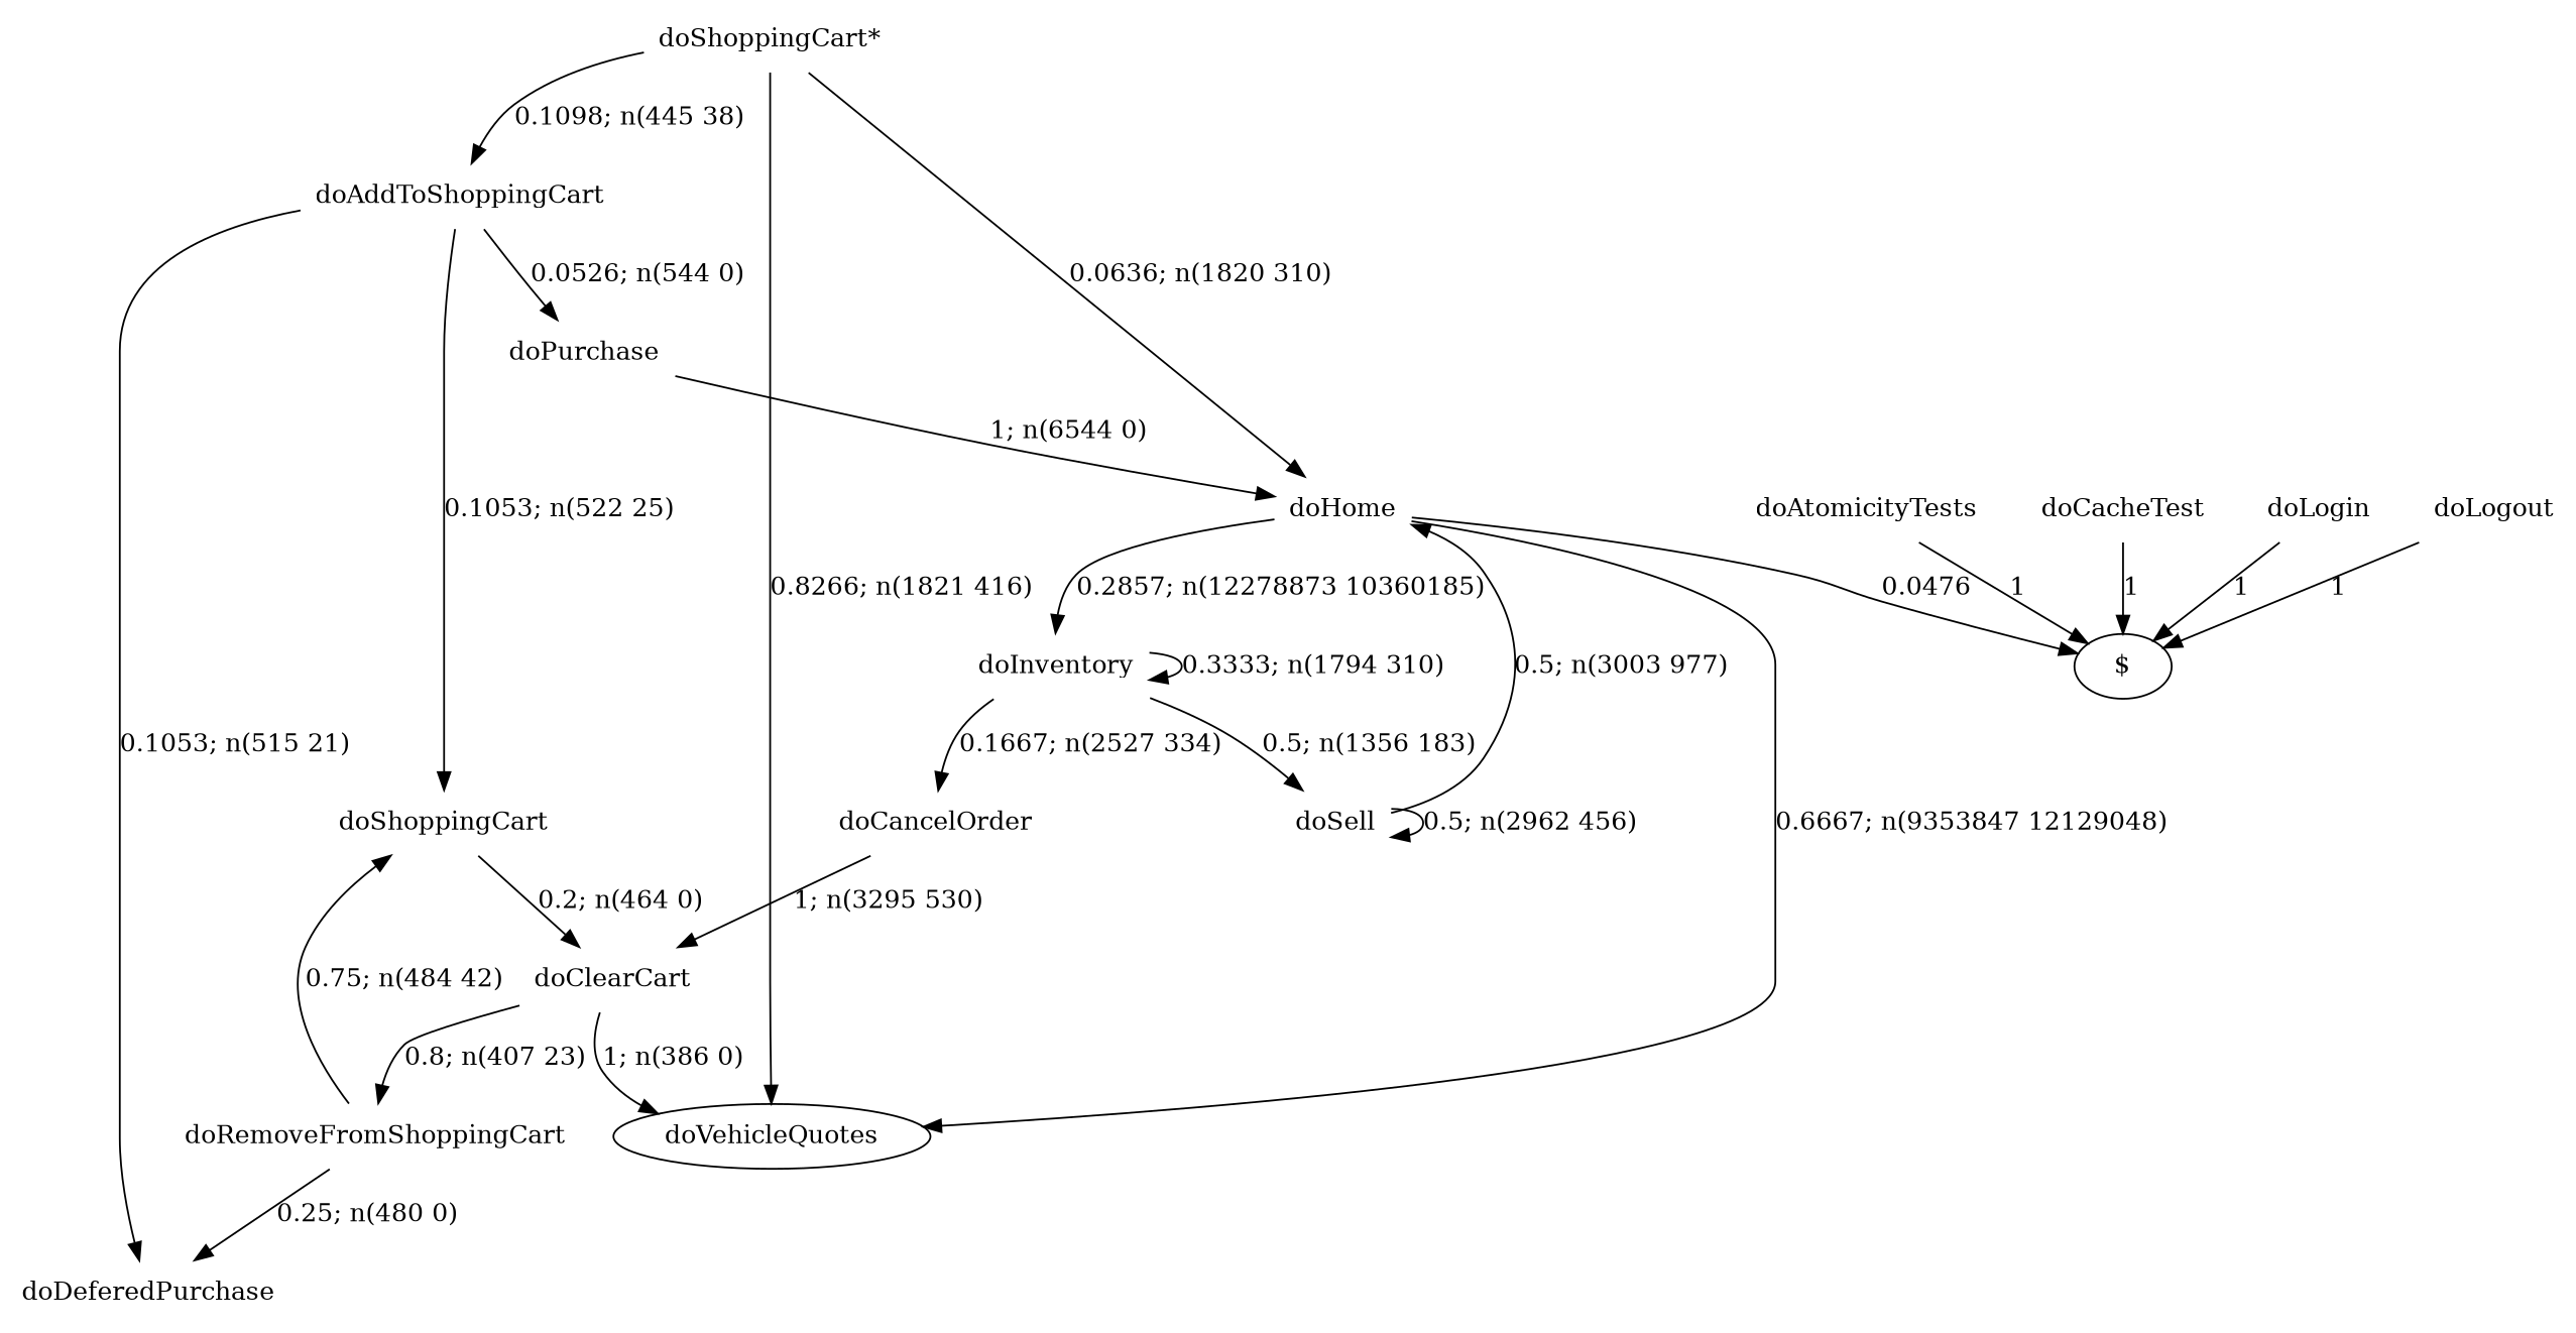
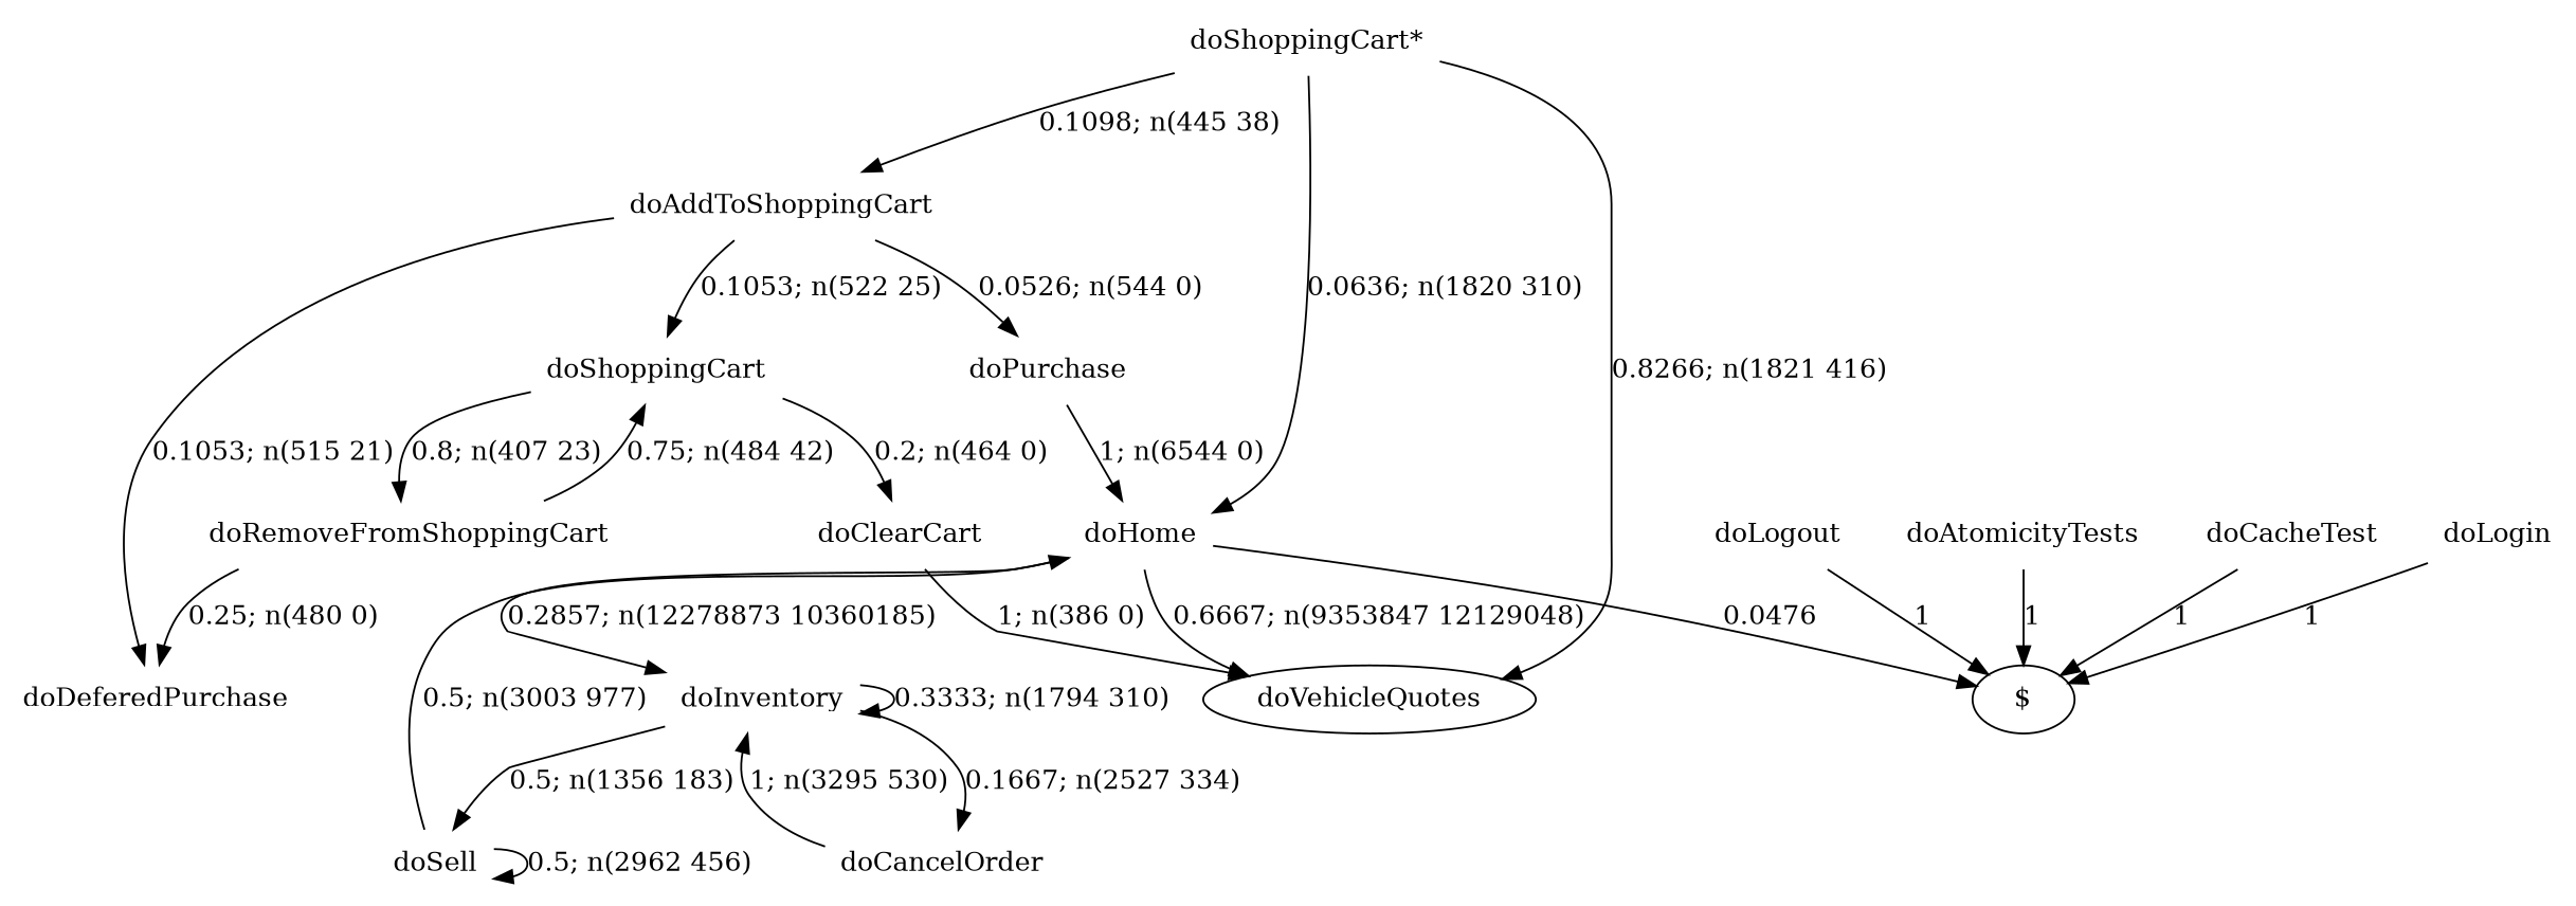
  digraph {
    node [shape=none]
    edge [style=solid]
    n1 [label="doShoppingCart*"]
    n2 [label=doAddToShoppingCart]
    n3 [label=doHome]
    doVehicleQuotes [shape=""]
    n5 [label=doDeferedPurchase]
    n6 [label=doShoppingCart]
    n7 [label=doPurchase]
    "$" [shape=""]
    n9 [label=doInventory]
    n10 [label=doAtomicityTests]
    n11 [label=doCacheTest]
    n12 [label=doLogin]
    n13 [label=doClearCart]
    n14 [label=doRemoveFromShoppingCart]
    n15 [label=doSell]
    n16 [label=doCancelOrder]
    n17 [label=doLogout]
    n1 -> n2 [label="0.1098; n(445 38)"]
    n1 -> n3 [label="0.0636; n(1820 310)"]
    n1 -> doVehicleQuotes [label="0.8266; n(1821 416)"]
    n2 -> n5 [label="0.1053; n(515 21)"]
    n2 -> n6 [label="0.1053; n(522 25)"]
    n2 -> n7 [label="0.0526; n(544 0)"]
    n3 -> doVehicleQuotes [label="0.6667; n(9353847 12129048)"]
    n3 -> "$" [label=0.0476]
    n3 -> n9 [label="0.2857; n(12278873 10360185)"]
    n6 -> n13 [label="0.2; n(464 0)"]
-   n13 -> n14 [label="0.8; n(407 23)"]
+   n6 -> n14 [label="0.8; n(407 23)"]
    n7 -> n3 [label="1; n(6544 0)"]
    n9 -> n9 [label="0.3333; n(1794 310)"]
    n9 -> n15 [label="0.5; n(1356 183)"]
    n9 -> n16 [label="0.1667; n(2527 334)"]
    n10 -> "$" [label=1]
    n11 -> "$" [label=1]
    n12 -> "$" [label=1]
    n13 -> doVehicleQuotes [label="1; n(386 0)"]
    n14 -> n5 [label="0.25; n(480 0)"]
    n14 -> n6 [label="0.75; n(484 42)"]
    n15 -> n3 [label="0.5; n(3003 977)"]
    n15 -> n15 [label="0.5; n(2962 456)"]
-   n16 -> n13 [label="1; n(3295 530)"]
+   n16 -> n9 [label="1; n(3295 530)"]
    n17 -> "$" [label=1]
  }
